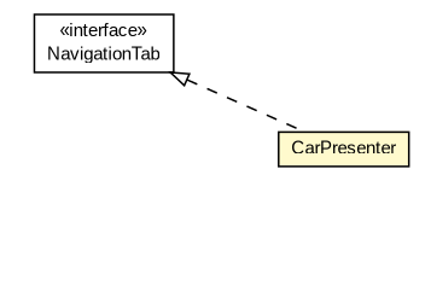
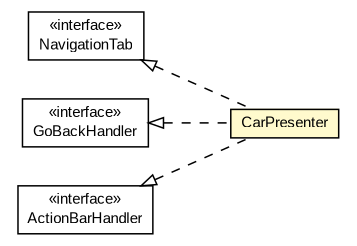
  digraph {
    nodesep=0.25
    rankdir=LR
    ranksep=0.5
    node [fontcolor=black fontname=arial fontsize=10.0 shape=plaintext]
    edge [arrowtail=empty dir=back fontname=arial fontsize=10 headport=p labelfontname=arial labelfontsize=10 style=dashed tailport=p]
    n1 [label=<<table title="com.gwtplatform.carstore.client.application.cars.car.CarPresenter" border="0" cellborder="1" cellspacing="0" cellpadding="2" port="p" bgcolor="lemonChiffon" href="./CarPresenter.html"> 		<tr><td><table border="0" cellspacing="0" cellpadding="1"> <tr><td align="center" balign="center"> CarPresenter </td></tr> 		</table></td></tr> 		</table>>]
    n2 [label=<<table title="com.gwtplatform.carstore.client.application.cars.car.navigation.NavigationTab" border="0" cellborder="1" cellspacing="0" cellpadding="2" port="p" href="./navigation/NavigationTab.html"> 		<tr><td><table border="0" cellspacing="0" cellpadding="1"> <tr><td align="center" balign="center"> &#171;interface&#187; </td></tr> <tr><td align="center" balign="center"> NavigationTab </td></tr> 		</table></td></tr> 		</table>>]
+   n3 [label=<<table title="com.gwtplatform.carstore.client.application.event.GoBackEvent.GoBackHandler" border="0" cellborder="1" cellspacing="0" cellpadding="2" port="p" href="../../event/GoBackEvent.GoBackHandler.html"> 		<tr><td><table border="0" cellspacing="0" cellpadding="1"> <tr><td align="center" balign="center"> &#171;interface&#187; </td></tr> <tr><td align="center" balign="center"> GoBackHandler </td></tr> 		</table></td></tr> 		</table>>]
+   n4 [label=<<table title="com.gwtplatform.carstore.client.application.event.ActionBarEvent.ActionBarHandler" border="0" cellborder="1" cellspacing="0" cellpadding="2" port="p" href="../../event/ActionBarEvent.ActionBarHandler.html"> 		<tr><td><table border="0" cellspacing="0" cellpadding="1"> <tr><td align="center" balign="center"> &#171;interface&#187; </td></tr> <tr><td align="center" balign="center"> ActionBarHandler </td></tr> 		</table></td></tr> 		</table>>]
    n2 -> n1
+   n3 -> n1
+   n4 -> n1
  }
